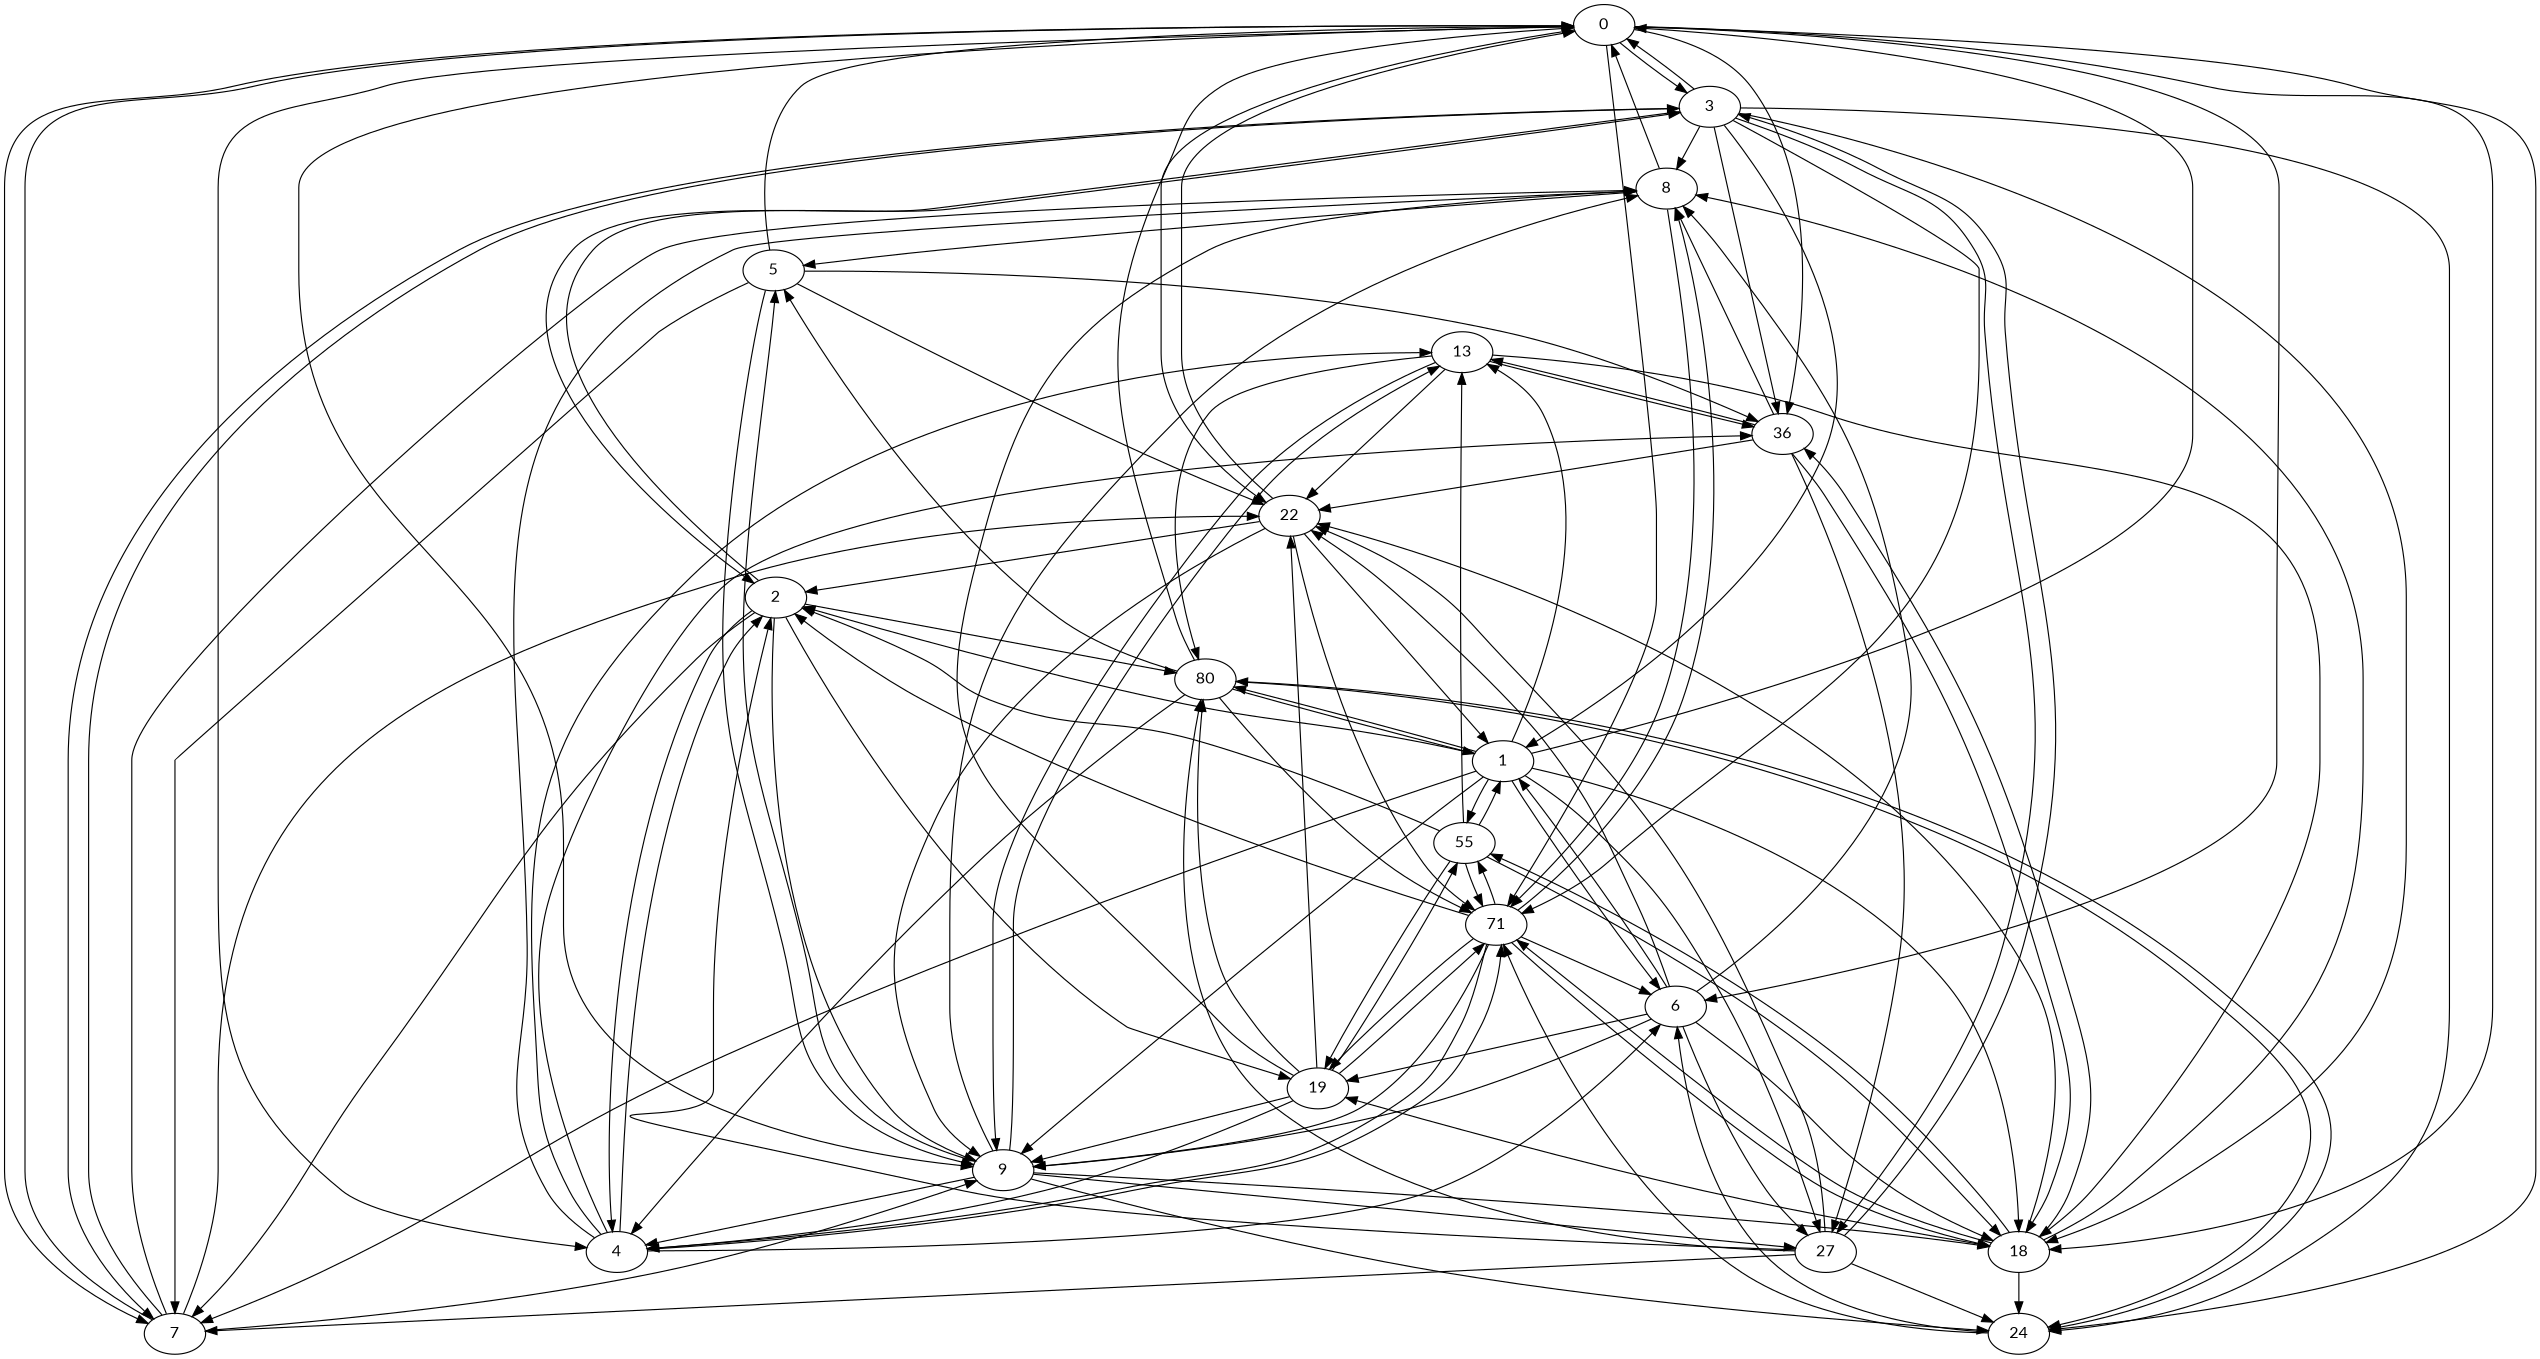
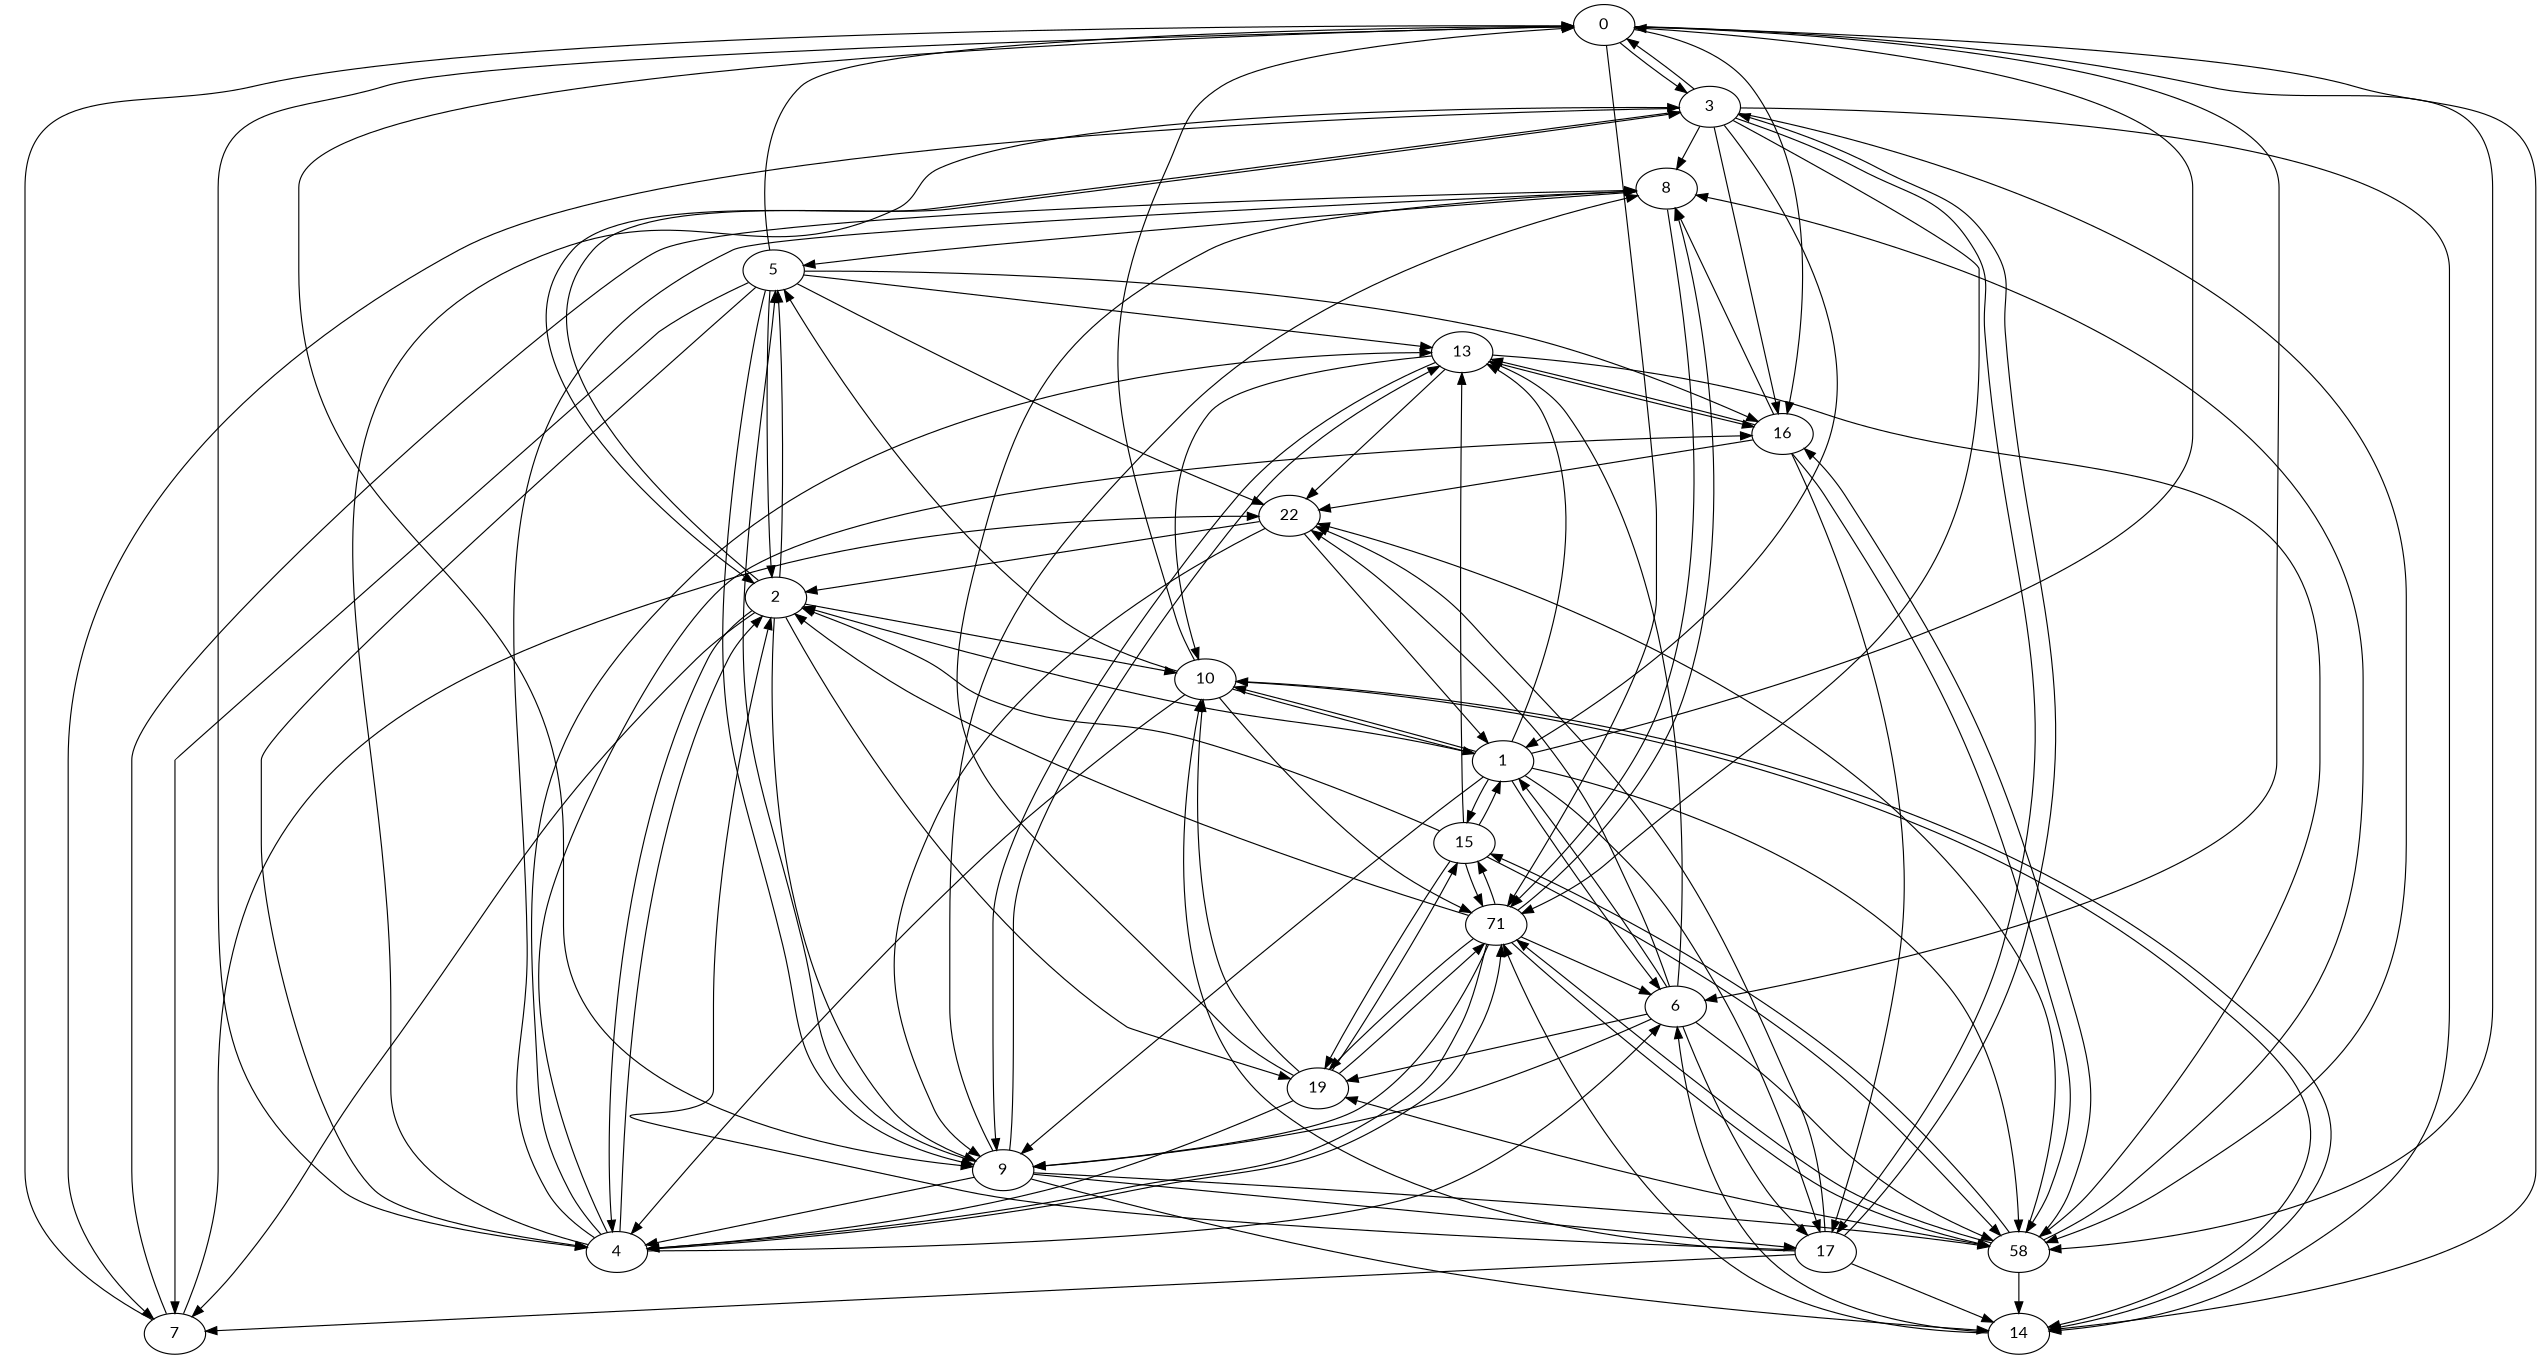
  digraph {
    fontname=Lato
    node [fontname=Lato]
    edge [Label=1 fontname=Lato]
    0
    3
-   16 [label=36]
+   16
    6
    n5 [label=22]
    n6 [label=71]
-   18
-   14 [label=24]
+   18 [label=58]
+   14
    4
    9
    7
    1
    2
-   17 [label=27]
+   17
    8
    13
    19
-   15 [label=55]
-   10 [label=80]
+   15
+   10
    5
    0 -> 3 [Label=3]
    0 -> 16 [Label=4]
    0 -> 6 [Label=6]
-   0 -> n5 [Label=10]
    0 -> n6 [Label=5]
    0 -> 18
    0 -> 14 [Label=8]
    0 -> 4 [Label=3]
    0 -> 9 [Label=4]
-   0 -> 7 [Label=4]
    3 -> 0 [Label=4]
    3 -> 16 [Label=10]
    3 -> n6 [Label=7]
    3 -> 18 [Label=10]
    3 -> 14 [Label=9]
    3 -> 7 [Label=7]
    3 -> 1 [Label=10]
    3 -> 2
    3 -> 17 [Label=7]
    3 -> 8
    16 -> n5 [Label=8]
    16 -> 18 [Label=9]
    16 -> 17 [Label=10]
    16 -> 8 [Label=8]
    16 -> 13 [Label=9]
    6 -> n5 [Label=8]
    6 -> 18 [Label=2]
    6 -> 9
    6 -> 1
    6 -> 17 [Label=4]
-   6 -> 8 [Label=6]
+   6 -> 13 [Label=6]
    6 -> 19 [Label=2]
-   n5 -> 0 [Label=3]
-   n5 -> n6
    n5 -> 9
    n5 -> 1
    n5 -> 2 [Label=6]
    n6 -> 6 [Label=4]
    n6 -> 18 [Label=8]
    n6 -> 4 [Label=10]
    n6 -> 9
    n6 -> 2 [Label=10]
    n6 -> 8 [Label=10]
    n6 -> 19 [Label=5]
    n6 -> 15 [Label=7]
    18 -> 16 [Label=6]
    18 -> n5 [Label=5]
    18 -> n6 [Label=10]
    18 -> 14 [Label=8]
    18 -> 8 [Label=3]
    18 -> 19 [Label=8]
    18 -> 15
    14 -> 6 [Label=3]
    14 -> n6 [Label=5]
    14 -> 10 [Label=2]
    4 -> 16 [Label=7]
    4 -> 6 [Label=6]
    4 -> n6
    4 -> 2 [Label=8]
    4 -> 8 [Label=6]
    4 -> 13 [Label=7]
    9 -> 18 [Label=10]
    9 -> 14 [Label=9]
    9 -> 4
    9 -> 17 [Label=2]
    9 -> 8 [Label=5]
    9 -> 13 [Label=5]
    9 -> 5 [Label=2]
    7 -> 0 [Label=3]
-   7 -> 3 [Label=10]
+   4 -> 3 [Label=10]
    7 -> n5 [Label=9]
-   7 -> 9
    7 -> 8 [Label=3]
    1 -> 0 [Label=3]
    1 -> 6 [Label=4]
    1 -> 18 [Label=9]
    1 -> 9 [Label=6]
-   1 -> 7
    1 -> 2 [Label=6]
    1 -> 17
    1 -> 13
    1 -> 15
    1 -> 10 [Label=9]
    2 -> 3 [Label=10]
    2 -> 4
    2 -> 9 [Label=4]
    2 -> 7 [Label=8]
    2 -> 19 [Label=4]
    2 -> 10 [Label=2]
+   2 -> 5 [Label=8]
    17 -> 3 [Label=9]
    17 -> n5
    17 -> 14 [Label=10]
    17 -> 7 [Label=9]
    17 -> 2 [Label=2]
    17 -> 10 [Label=6]
-   8 -> 0 [Label=8]
    8 -> n6 [Label=8]
    8 -> 5 [Label=3]
    13 -> 16 [Label=3]
    13 -> n5 [Label=10]
    13 -> 18 [Label=3]
    13 -> 9 [Label=9]
    13 -> 10 [Label=4]
-   19 -> n5 [Label=7]
    19 -> n6 [Label=5]
    19 -> 4 [Label=2]
-   19 -> 9 [Label=7]
    19 -> 8 [Label=8]
    19 -> 15 [Label=4]
    19 -> 10 [Label=10]
    15 -> n6 [Label=2]
    15 -> 18 [Label=3]
    15 -> 1 [Label=10]
    15 -> 2 [Label=3]
    15 -> 13
    15 -> 19 [Label=2]
    10 -> 0
    10 -> n6 [Label=2]
    10 -> 14 [Label=8]
    10 -> 4 [Label=2]
    10 -> 1 [Label=7]
    10 -> 5 [Label=8]
    5 -> 0 [Label=5]
    5 -> 16 [Label=8]
    5 -> n5 [Label=3]
+   5 -> 4 [Label=9]
    5 -> 9 [Label=2]
    5 -> 7 [Label=2]
+   5 -> 2 [Label=7]
+   5 -> 13 [Label=3]
  }
